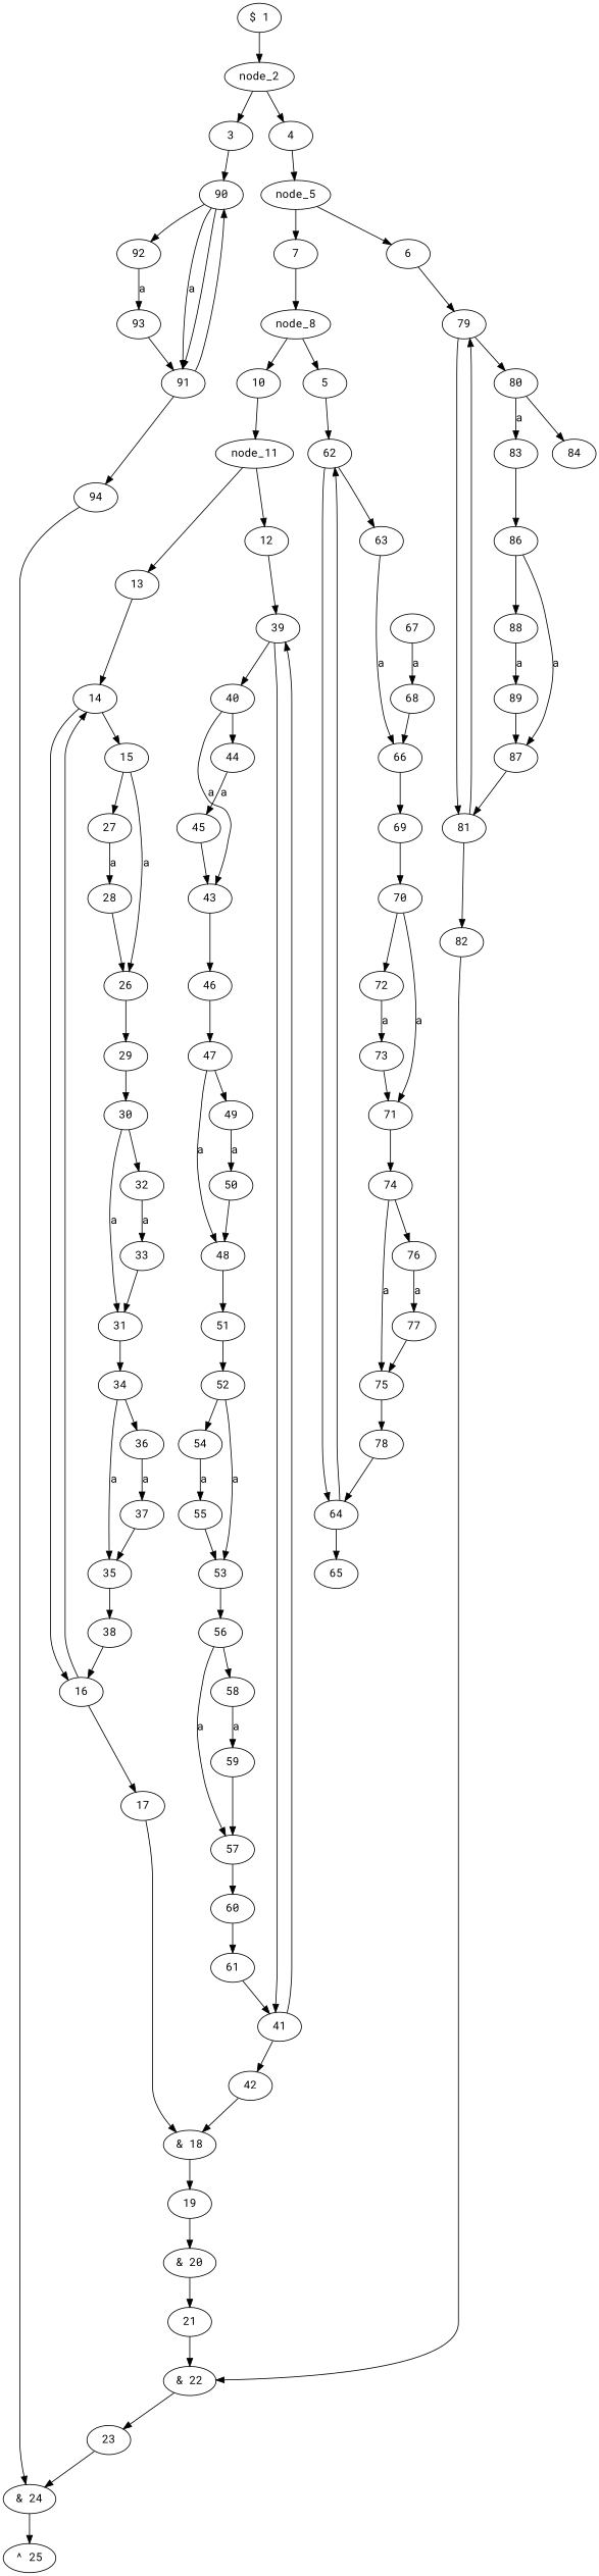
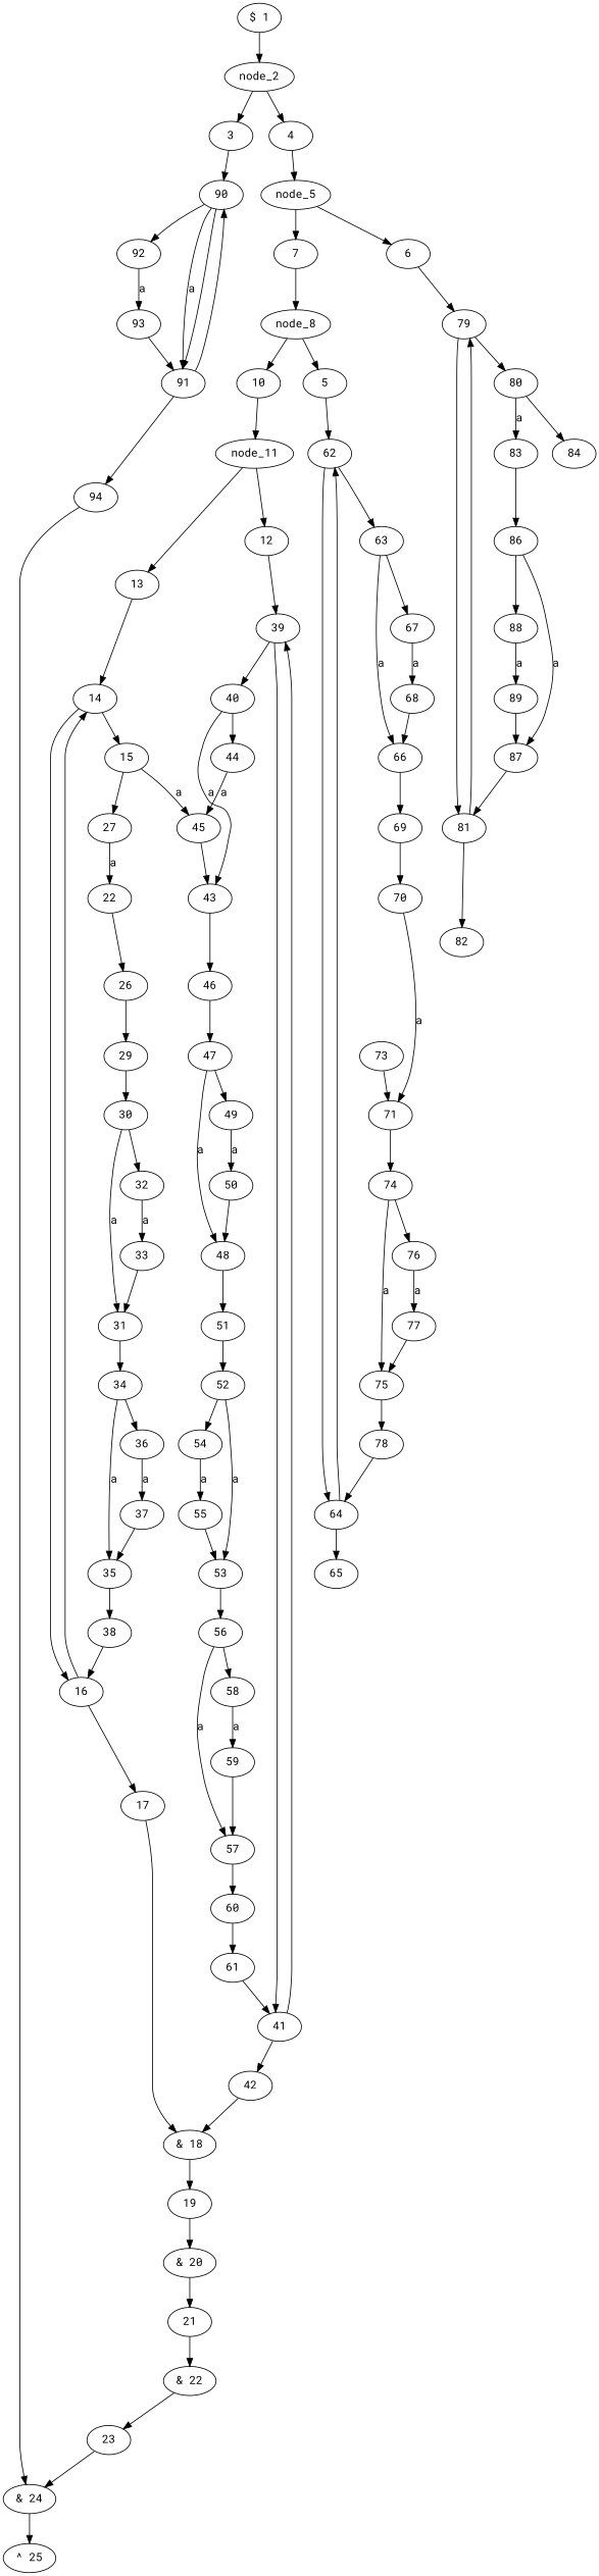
  digraph {
    fontname="Roboto Mono"
    node [fontname="Roboto Mono"]
    edge [fontname="Roboto Mono"]
    n1 [label="$ 1"]
    node_2
    n3 [label=3]
    n4 [label=4]
    n5 [label=90]
    node_5
    n7 [label=91]
    n8 [label=92]
    n9 [label=6]
    n10 [label=7]
    n11 [label=79]
    node_8
    n13 [label=80]
    n14 [label=81]
    n15 [label=5]
    n16 [label=10]
    n17 [label=62]
    node_11
    n19 [label=63]
    n20 [label=64]
    n21 [label=12]
    n22 [label=13]
    n23 [label=39]
    n24 [label=14]
    n25 [label=40]
    n26 [label=41]
    n27 [label=15]
    n28 [label=16]
    n29 [label=26]
    n30 [label=27]
    n31 [label=17]
    n32 [label=29]
-   n33 [label=28]
+   n33 [label=22]
    n34 [label="& 18"]
    n35 [label=19]
    n36 [label="& 20"]
    n37 [label=21]
    n38 [label="& 22"]
    n39 [label=23]
    n40 [label="& 24"]
    n41 [label="^ 25"]
    n42 [label=30]
    n43 [label=31]
    n44 [label=32]
    n45 [label=34]
    n46 [label=33]
    n47 [label=35]
    n48 [label=36]
    n49 [label=38]
    n50 [label=37]
    n51 [label=43]
    n52 [label=44]
    n53 [label=42]
    n54 [label=46]
    n55 [label=45]
    n56 [label=47]
    n57 [label=48]
    n58 [label=49]
    n59 [label=51]
    n60 [label=50]
    n61 [label=52]
    n62 [label=53]
    n63 [label=54]
    n64 [label=56]
    n65 [label=55]
    n66 [label=57]
    n67 [label=58]
    n68 [label=60]
    n69 [label=59]
    n70 [label=61]
    n71 [label=66]
    n72 [label=67]
    n73 [label=65]
    n74 [label=69]
    n75 [label=68]
    n76 [label=70]
    n77 [label=71]
-   n78 [label=72]
    n79 [label=74]
    n80 [label=73]
    n81 [label=75]
    n82 [label=76]
    n83 [label=78]
    n84 [label=77]
    n85 [label=83]
    n86 [label=84]
    n87 [label=82]
    n88 [label=86]
    n89 [label=87]
    n90 [label=88]
    n91 [label=89]
    n92 [label=94]
    n93 [label=93]
    n1 -> node_2
    node_2 -> n3
    node_2 -> n4
    n3 -> n5
    n4 -> node_5
    n5 -> n7 [label=a]
    n5 -> n7
    n5 -> n8
    node_5 -> n9
    node_5 -> n10
    n7 -> n5
    n7 -> n92
    n8 -> n93 [label=a]
    n9 -> n11
    n10 -> node_8
    n11 -> n13
    n11 -> n14
    node_8 -> n15
    node_8 -> n16
    n13 -> n85 [label=a]
    n13 -> n86
    n14 -> n11
    n14 -> n87
    n15 -> n17
    n16 -> node_11
    n17 -> n19
    n17 -> n20
    node_11 -> n21
    node_11 -> n22
    n19 -> n71 [label=a]
+   n19 -> n72
    n20 -> n17
    n20 -> n73
    n21 -> n23
    n22 -> n24
    n23 -> n25
    n23 -> n26
    n24 -> n27
    n24 -> n28
    n25 -> n51 [label=a]
    n25 -> n52
    n26 -> n23
    n26 -> n53
-   n27 -> n29 [label=a]
+   n27 -> n55 [label=a]
    n27 -> n30
    n28 -> n24
    n28 -> n31
    n29 -> n32
    n30 -> n33 [label=a]
    n31 -> n34
    n32 -> n42
    n33 -> n29
    n34 -> n35
    n35 -> n36
    n36 -> n37
    n37 -> n38
    n38 -> n39
    n39 -> n40
    n40 -> n41
    n42 -> n43 [label=a]
    n42 -> n44
    n43 -> n45
    n44 -> n46 [label=a]
    n45 -> n47 [label=a]
    n45 -> n48
    n46 -> n43
    n47 -> n49
    n48 -> n50 [label=a]
    n49 -> n28
    n50 -> n47
    n51 -> n54
    n52 -> n55 [label=a]
    n53 -> n34
    n54 -> n56
    n55 -> n51
    n56 -> n57 [label=a]
    n56 -> n58
    n57 -> n59
    n58 -> n60 [label=a]
    n59 -> n61
    n60 -> n57
    n61 -> n62 [label=a]
    n61 -> n63
    n62 -> n64
    n63 -> n65 [label=a]
    n64 -> n66 [label=a]
    n64 -> n67
    n65 -> n62
    n66 -> n68
    n67 -> n69 [label=a]
    n68 -> n70
    n69 -> n66
    n70 -> n26
    n71 -> n74
    n72 -> n75 [label=a]
    n74 -> n76
    n75 -> n71
    n76 -> n77 [label=a]
-   n76 -> n78
    n77 -> n79
-   n78 -> n80 [label=a]
    n79 -> n81 [label=a]
    n79 -> n82
    n80 -> n77
    n81 -> n83
    n82 -> n84 [label=a]
    n83 -> n20
    n84 -> n81
    n85 -> n88
-   n87 -> n38
    n88 -> n89 [label=a]
    n88 -> n90
    n89 -> n14
    n90 -> n91 [label=a]
    n91 -> n89
    n92 -> n40
    n93 -> n7
  }
